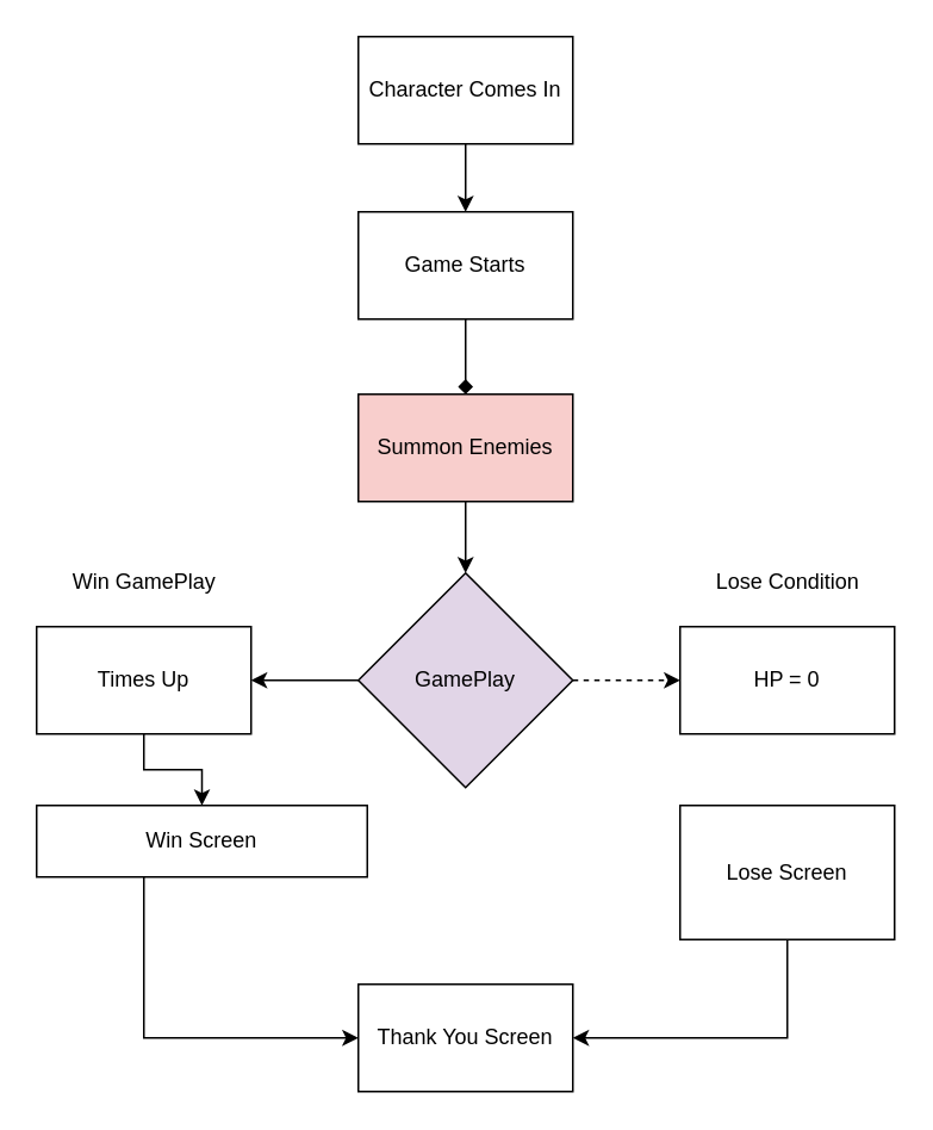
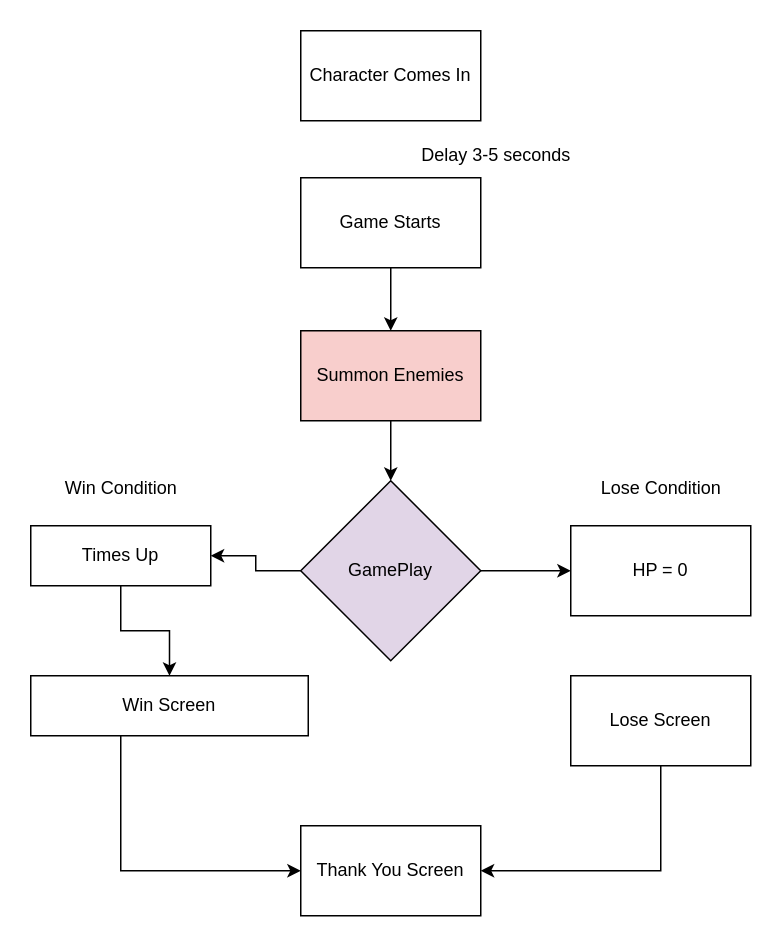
  <mxCell id="0" />
  <mxCell id="1" parent="0" />
- <mxCell id="2" style="edgeStyle=orthogonalEdgeStyle;rounded=0;orthogonalLoop=1;jettySize=auto;html=1;entryX=0.5;entryY=0;entryDx=0;entryDy=0;" edge="1" parent="1" source="3" target="5"><mxGeometry relative="1" as="geometry" /></mxCell>
  <mxCell id="3" value="Character Comes In" style="rounded=0;whiteSpace=wrap;html=1;" vertex="1" parent="1"><mxGeometry x="200" y="20" width="120" height="60" as="geometry" /></mxCell>
- <mxCell id="4" style="edgeStyle=orthogonalEdgeStyle;rounded=0;orthogonalLoop=1;jettySize=auto;html=1;entryX=0.5;entryY=0;entryDx=0;entryDy=0;endArrow=diamond;" edge="1" parent="1" source="5" target="8"><mxGeometry relative="1" as="geometry" /></mxCell>
+ <mxCell id="4" style="edgeStyle=orthogonalEdgeStyle;rounded=0;orthogonalLoop=1;jettySize=auto;html=1;entryX=0.5;entryY=0;entryDx=0;entryDy=0;" edge="1" parent="1" source="5" target="8"><mxGeometry relative="1" as="geometry" /></mxCell>
  <mxCell id="5" value="Game Starts" style="rounded=0;whiteSpace=wrap;html=1;" vertex="1" parent="1"><mxGeometry x="200" y="118" width="120" height="60" as="geometry" /></mxCell>
+ <mxCell id="6" value="Delay 3-5 seconds" style="text;html=1;align=center;verticalAlign=middle;resizable=0;points=[];autosize=1;strokeColor=none;fillColor=none;" vertex="1" parent="1"><mxGeometry x="270" y="88" width="120" height="30" as="geometry" /></mxCell>
  <mxCell id="7" style="edgeStyle=orthogonalEdgeStyle;rounded=0;orthogonalLoop=1;jettySize=auto;html=1;entryX=0.5;entryY=0;entryDx=0;entryDy=0;" edge="1" parent="1" source="8"><mxGeometry relative="1" as="geometry"><mxPoint x="260" y="320" as="targetPoint" /></mxGeometry></mxCell>
  <mxCell id="8" value="Summon Enemies" style="rounded=0;whiteSpace=wrap;html=1;fillColor=#f8cecc;" vertex="1" parent="1"><mxGeometry x="200" y="220" width="120" height="60" as="geometry" /></mxCell>
- <mxCell id="9" style="edgeStyle=orthogonalEdgeStyle;rounded=0;orthogonalLoop=1;jettySize=auto;html=1;entryX=0;entryY=0.5;entryDx=0;entryDy=0;dashed=1;" edge="1" parent="1" source="11" target="12"><mxGeometry relative="1" as="geometry" /></mxCell>
+ <mxCell id="9" style="edgeStyle=orthogonalEdgeStyle;rounded=0;orthogonalLoop=1;jettySize=auto;html=1;entryX=0;entryY=0.5;entryDx=0;entryDy=0;" edge="1" parent="1" source="11" target="12"><mxGeometry relative="1" as="geometry" /></mxCell>
  <mxCell id="10" style="edgeStyle=orthogonalEdgeStyle;rounded=0;orthogonalLoop=1;jettySize=auto;html=1;entryX=1;entryY=0.5;entryDx=0;entryDy=0;" edge="1" parent="1" source="11" target="14"><mxGeometry relative="1" as="geometry" /></mxCell>
  <mxCell id="11" value="GamePlay" style="rhombus;whiteSpace=wrap;html=1;fillColor=#e1d5e7;" vertex="1" parent="1"><mxGeometry x="200" y="320" width="120" height="120" as="geometry" /></mxCell>
  <mxCell id="12" value="HP = 0" style="rounded=0;whiteSpace=wrap;html=1;" vertex="1" parent="1"><mxGeometry x="380" y="350" width="120" height="60" as="geometry" /></mxCell>
  <mxCell id="13" style="edgeStyle=orthogonalEdgeStyle;rounded=0;orthogonalLoop=1;jettySize=auto;html=1;entryX=0.5;entryY=0;entryDx=0;entryDy=0;" edge="1" parent="1" source="14" target="17"><mxGeometry relative="1" as="geometry" /></mxCell>
- <mxCell id="14" value="Times Up" style="rounded=0;whiteSpace=wrap;html=1;" vertex="1" parent="1"><mxGeometry x="20" y="350" width="120" height="60" as="geometry" /></mxCell>
- <mxCell id="15" value="Win GamePlay" style="text;html=1;align=center;verticalAlign=middle;resizable=0;points=[];autosize=1;strokeColor=none;fillColor=none;" vertex="1" parent="1"><mxGeometry x="30" y="310" width="100" height="30" as="geometry" /></mxCell>
+ <mxCell id="14" value="Times Up" style="rounded=0;whiteSpace=wrap;html=1;" vertex="1" parent="1"><mxGeometry x="20" y="350" width="120" height="40" as="geometry" /></mxCell>
+ <mxCell id="15" value="Win Condition" style="text;html=1;align=center;verticalAlign=middle;resizable=0;points=[];autosize=1;strokeColor=none;fillColor=none;" vertex="1" parent="1"><mxGeometry x="30" y="310" width="100" height="30" as="geometry" /></mxCell>
  <mxCell id="16" value="Lose Condition" style="text;html=1;align=center;verticalAlign=middle;resizable=0;points=[];autosize=1;strokeColor=none;fillColor=none;" vertex="1" parent="1"><mxGeometry x="390" y="310" width="100" height="30" as="geometry" /></mxCell>
  <mxCell id="17" value="Win Screen" style="rounded=0;whiteSpace=wrap;html=1;" vertex="1" parent="1"><mxGeometry x="20" y="450" width="185" height="40" as="geometry" /></mxCell>
  <mxCell id="18" style="edgeStyle=orthogonalEdgeStyle;rounded=0;orthogonalLoop=1;jettySize=auto;html=1;entryX=1;entryY=0.5;entryDx=0;entryDy=0;" edge="1" parent="1" source="19" target="20"><mxGeometry relative="1" as="geometry"><Array as="points"><mxPoint x="440" y="580" /></Array></mxGeometry></mxCell>
- <mxCell id="19" value="Lose Screen" style="rounded=0;whiteSpace=wrap;html=1;" vertex="1" parent="1"><mxGeometry x="380" y="450" width="120" height="75" as="geometry" /></mxCell>
+ <mxCell id="19" value="Lose Screen" style="rounded=0;whiteSpace=wrap;html=1;" vertex="1" parent="1"><mxGeometry x="380" y="450" width="120" height="60" as="geometry" /></mxCell>
  <mxCell id="20" value="Thank You Screen" style="rounded=0;whiteSpace=wrap;html=1;" vertex="1" parent="1"><mxGeometry x="200" y="550" width="120" height="60" as="geometry" /></mxCell>
  <mxCell id="21" style="edgeStyle=orthogonalEdgeStyle;rounded=0;orthogonalLoop=1;jettySize=auto;html=1;entryX=0;entryY=0.5;entryDx=0;entryDy=0;" edge="1" parent="1" source="17" target="20"><mxGeometry relative="1" as="geometry"><Array as="points"><mxPoint x="80" y="580" /></Array></mxGeometry></mxCell>
